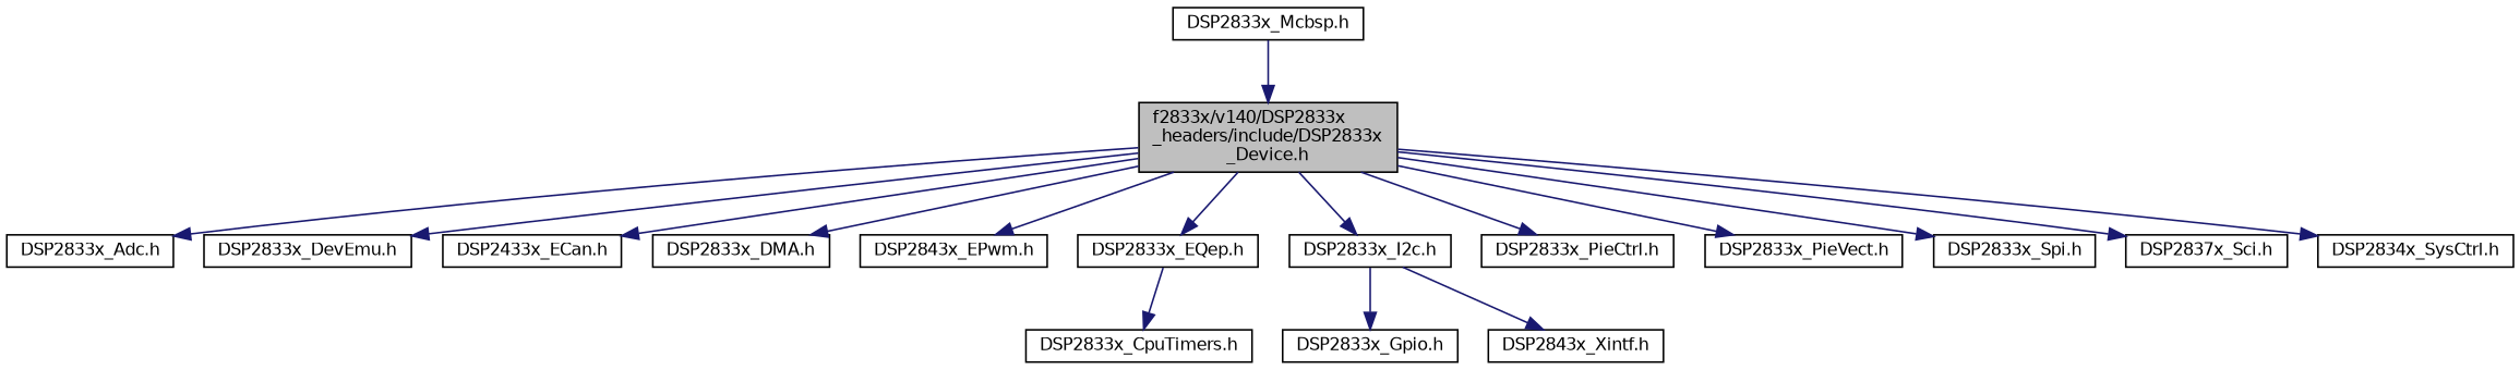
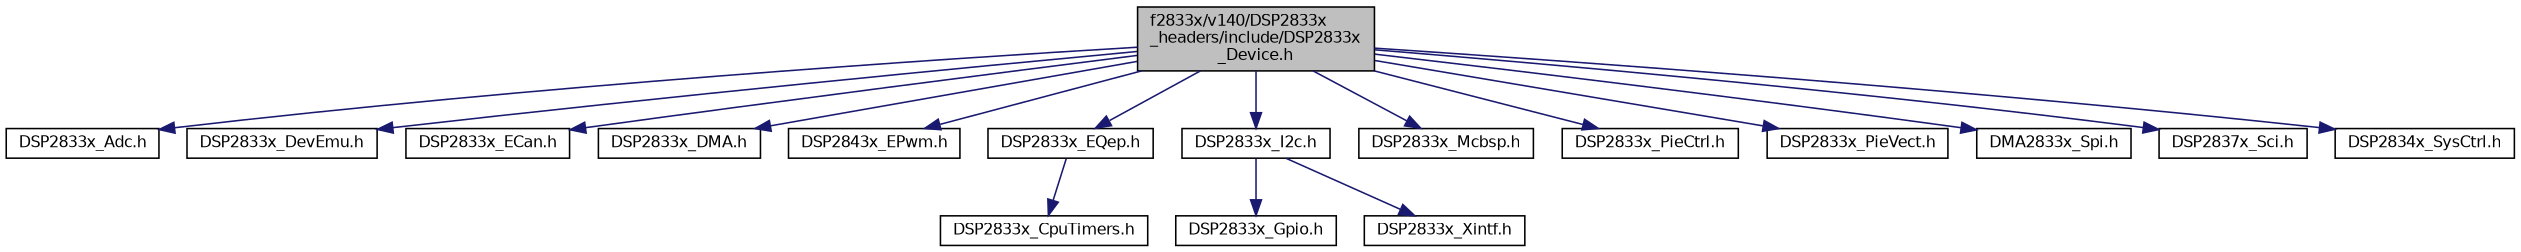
  digraph {
    node [color=black fillcolor=white fontname=Helvetica fontsize=10 shape=record style=filled]
    edge [color=midnightblue fontname=Helvetica fontsize=10 labelfontname=Helvetica labelfontsize=10 style=solid]
    n1 [fillcolor=grey75 fontcolor=black height=0.2 label="f2833x/v140/DSP2833x\l_headers/include/DSP2833x\l_Device.h" width=0.4]
    n2 [height=0.2 label="DSP2833x_Adc.h" width=0.4]
    n3 [height=0.2 label="DSP2833x_DevEmu.h" width=0.4]
-   n4 [height=0.2 label="DSP2433x_ECan.h" width=0.4]
+   n4 [height=0.2 label="DSP2833x_ECan.h" width=0.4]
    n5 [height=0.2 label="DSP2833x_DMA.h" width=0.4]
    n6 [height=0.2 label="DSP2843x_EPwm.h" width=0.4]
    n7 [height=0.2 label="DSP2833x_EQep.h" width=0.4]
    n8 [height=0.2 label="DSP2833x_I2c.h" width=0.4]
    n9 [height=0.2 label="DSP2833x_Mcbsp.h" width=0.4]
    n10 [height=0.2 label="DSP2833x_PieCtrl.h" width=0.4]
    n11 [height=0.2 label="DSP2833x_PieVect.h" width=0.4]
-   n12 [height=0.2 label="DSP2833x_Spi.h" width=0.4]
+   n12 [height=0.2 label="DMA2833x_Spi.h" width=0.4]
    n13 [height=0.2 label="DSP2837x_Sci.h" width=0.4]
    n14 [height=0.2 label="DSP2834x_SysCtrl.h" width=0.4]
    n15 [height=0.2 label="DSP2833x_CpuTimers.h" width=0.4]
    n16 [height=0.2 label="DSP2833x_Gpio.h" width=0.4]
-   n17 [height=0.2 label="DSP2843x_Xintf.h" width=0.4]
+   n17 [height=0.2 label="DSP2833x_Xintf.h" width=0.4]
    n1 -> n2
    n1 -> n3
    n1 -> n4
    n1 -> n5
    n1 -> n6
    n1 -> n7
    n1 -> n8
-   n9 -> n1
+   n1 -> n9
    n1 -> n10
    n1 -> n11
    n1 -> n12
    n1 -> n13
    n1 -> n14
    n7 -> n15
    n8 -> n16
    n8 -> n17
  }
